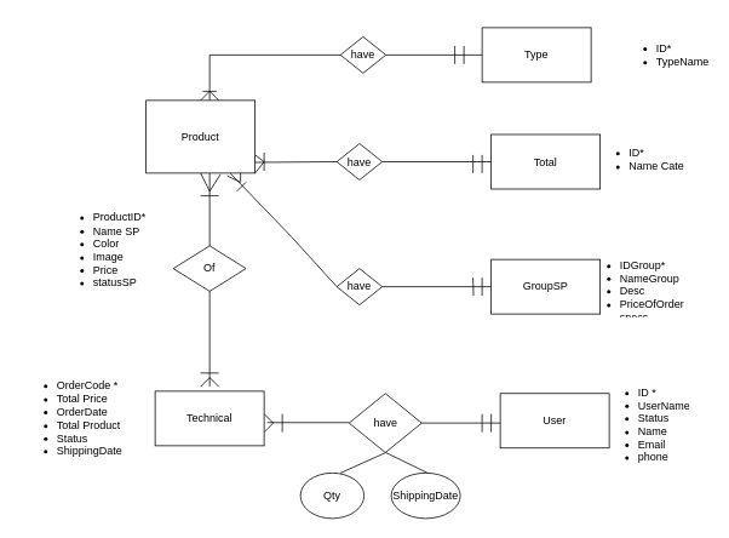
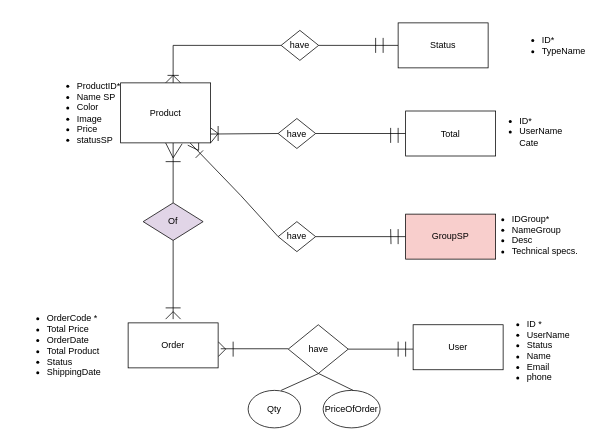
  <mxCell id="0" />
  <mxCell id="1" parent="0" />
  <mxCell id="2" value="&lt;ul&gt;&lt;li&gt;ID *&lt;/li&gt;&lt;li&gt;UserName&lt;/li&gt;&lt;li&gt;Status&lt;/li&gt;&lt;li&gt;Name&lt;/li&gt;&lt;li&gt;Email&lt;/li&gt;&lt;li&gt;phone&lt;/li&gt;&lt;/ul&gt;" style="text;strokeColor=none;fillColor=none;html=1;whiteSpace=wrap;verticalAlign=middle;overflow=hidden;" vertex="1" parent="1"><mxGeometry x="660" y="410" width="120" height="110" as="geometry" /></mxCell>
  <mxCell id="3" value="&lt;ul&gt;&lt;li&gt;OrderCode *&lt;/li&gt;&lt;li&gt;Total Price&lt;/li&gt;&lt;li&gt;OrderDate&lt;/li&gt;&lt;li&gt;Total Product&lt;/li&gt;&lt;li&gt;Status&lt;/li&gt;&lt;li&gt;ShippingDate&lt;/li&gt;&lt;/ul&gt;" style="text;strokeColor=none;fillColor=none;html=1;whiteSpace=wrap;verticalAlign=middle;overflow=hidden;" vertex="1" parent="1"><mxGeometry x="20" y="395" width="120" height="130" as="geometry" /></mxCell>
- <mxCell id="4" value="&lt;ul&gt;&lt;li&gt;ProductID*&lt;/li&gt;&lt;li&gt;Name SP&lt;/li&gt;&lt;li&gt;Color&lt;/li&gt;&lt;li&gt;Image&lt;/li&gt;&lt;li&gt;Price&lt;/li&gt;&lt;li&gt;statusSP&lt;/li&gt;&lt;/ul&gt;" style="text;strokeColor=none;fillColor=none;html=1;whiteSpace=wrap;verticalAlign=middle;overflow=hidden;" vertex="1" parent="1"><mxGeometry x="60" y="210" width="100" height="130" as="geometry" /></mxCell>
- <mxCell id="5" value="&lt;ul&gt;&lt;li&gt;ID*&lt;/li&gt;&lt;li&gt;Name Cate&lt;/li&gt;&lt;/ul&gt;" style="text;strokeColor=none;fillColor=none;html=1;whiteSpace=wrap;verticalAlign=middle;overflow=hidden;" vertex="1" parent="1"><mxGeometry x="650" y="135" width="120" height="80" as="geometry" /></mxCell>
- <mxCell id="6" value="&lt;ul&gt;&lt;li&gt;IDGroup*&lt;/li&gt;&lt;li&gt;NameGroup&lt;/li&gt;&lt;li&gt;Desc&lt;/li&gt;&lt;li&gt;PriceOfOrder specs.&lt;br&gt;&lt;/li&gt;&lt;/ul&gt;" style="text;strokeColor=none;fillColor=none;html=1;whiteSpace=wrap;verticalAlign=middle;overflow=hidden;" vertex="1" parent="1"><mxGeometry x="640" y="270" width="140" height="80" as="geometry" /></mxCell>
+ <mxCell id="4" value="&lt;ul&gt;&lt;li&gt;ProductID*&lt;/li&gt;&lt;li&gt;Name SP&lt;/li&gt;&lt;li&gt;Color&lt;/li&gt;&lt;li&gt;Image&lt;/li&gt;&lt;li&gt;Price&lt;/li&gt;&lt;li&gt;statusSP&lt;/li&gt;&lt;/ul&gt;" style="text;strokeColor=none;fillColor=none;html=1;whiteSpace=wrap;verticalAlign=middle;overflow=hidden;" vertex="1" parent="1"><mxGeometry x="60" y="85" width="100" height="130" as="geometry" /></mxCell>
+ <mxCell id="5" value="&lt;ul&gt;&lt;li&gt;ID*&lt;/li&gt;&lt;li&gt;UserName Cate&lt;/li&gt;&lt;/ul&gt;" style="text;strokeColor=none;fillColor=none;html=1;whiteSpace=wrap;verticalAlign=middle;overflow=hidden;" vertex="1" parent="1"><mxGeometry x="650" y="135" width="120" height="80" as="geometry" /></mxCell>
+ <mxCell id="6" value="&lt;ul&gt;&lt;li&gt;IDGroup*&lt;/li&gt;&lt;li&gt;NameGroup&lt;/li&gt;&lt;li&gt;Desc&lt;/li&gt;&lt;li&gt;Technical specs.&lt;br&gt;&lt;/li&gt;&lt;/ul&gt;" style="text;strokeColor=none;fillColor=none;html=1;whiteSpace=wrap;verticalAlign=middle;overflow=hidden;" vertex="1" parent="1"><mxGeometry x="640" y="270" width="140" height="80" as="geometry" /></mxCell>
  <mxCell id="7" value="&lt;ul&gt;&lt;li&gt;ID*&lt;/li&gt;&lt;li&gt;TypeName&lt;/li&gt;&lt;/ul&gt;" style="text;strokeColor=none;fillColor=none;html=1;whiteSpace=wrap;verticalAlign=middle;overflow=hidden;" vertex="1" parent="1"><mxGeometry x="680" y="20" width="100" height="80" as="geometry" /></mxCell>
  <mxCell id="8" value="have" style="rhombus;whiteSpace=wrap;html=1;" vertex="1" parent="1"><mxGeometry x="383.5" y="432.5" width="80" height="65" as="geometry" /></mxCell>
- <mxCell id="9" value="Of" style="rhombus;whiteSpace=wrap;html=1;" vertex="1" parent="1"><mxGeometry x="190" y="270" width="80" height="50" as="geometry" /></mxCell>
+ <mxCell id="9" value="Of" style="rhombus;whiteSpace=wrap;html=1;fillColor=#e1d5e7;" vertex="1" parent="1"><mxGeometry x="190" y="270" width="80" height="50" as="geometry" /></mxCell>
  <mxCell id="10" value="" style="endArrow=none;html=1;rounded=0;exitX=0.5;exitY=0;exitDx=0;exitDy=0;" edge="1" parent="1" source="9"><mxGeometry width="50" height="50" relative="1" as="geometry"><mxPoint x="180" y="240" as="sourcePoint" /><mxPoint x="230" y="190" as="targetPoint" /></mxGeometry></mxCell>
  <mxCell id="11" value="" style="endArrow=none;html=1;rounded=0;exitX=0.5;exitY=0;exitDx=0;exitDy=0;" edge="1" parent="1"><mxGeometry width="50" height="50" relative="1" as="geometry"><mxPoint x="230" y="425" as="sourcePoint" /><mxPoint x="230" y="320" as="targetPoint" /></mxGeometry></mxCell>
  <mxCell id="12" value="" style="endArrow=none;html=1;rounded=0;" edge="1" parent="1"><mxGeometry width="50" height="50" relative="1" as="geometry"><mxPoint x="293.5" y="464.5" as="sourcePoint" /><mxPoint x="383.5" y="464.5" as="targetPoint" /></mxGeometry></mxCell>
  <mxCell id="13" value="" style="endArrow=none;html=1;rounded=0;entryX=0;entryY=0.5;entryDx=0;entryDy=0;exitX=1;exitY=0.5;exitDx=0;exitDy=0;" edge="1" parent="1" source="8"><mxGeometry width="50" height="50" relative="1" as="geometry"><mxPoint x="463.5" y="460" as="sourcePoint" /><mxPoint x="550" y="465" as="targetPoint" /></mxGeometry></mxCell>
  <mxCell id="14" value="" style="endArrow=none;html=1;rounded=0;exitX=0.5;exitY=0;exitDx=0;exitDy=0;" edge="1" parent="1"><mxGeometry width="50" height="50" relative="1" as="geometry"><mxPoint x="230" y="110" as="sourcePoint" /><mxPoint x="374" y="60" as="targetPoint" /><Array as="points"><mxPoint x="230" y="60" /></Array></mxGeometry></mxCell>
  <mxCell id="15" value="" style="endArrow=none;html=1;rounded=0;" edge="1" parent="1"><mxGeometry width="50" height="50" relative="1" as="geometry"><mxPoint x="290" y="475" as="sourcePoint" /><mxPoint x="290" y="455" as="targetPoint" /><Array as="points"><mxPoint x="300" y="465" /></Array></mxGeometry></mxCell>
  <mxCell id="16" value="have" style="rhombus;whiteSpace=wrap;html=1;" vertex="1" parent="1"><mxGeometry x="374" y="40" width="50" height="40" as="geometry" /></mxCell>
  <mxCell id="17" value="have" style="rhombus;whiteSpace=wrap;html=1;" vertex="1" parent="1"><mxGeometry x="370" y="157.5" width="50" height="40" as="geometry" /></mxCell>
  <mxCell id="18" value="have" style="rhombus;whiteSpace=wrap;html=1;" vertex="1" parent="1"><mxGeometry x="370" y="295" width="50" height="40" as="geometry" /></mxCell>
  <mxCell id="19" value="" style="endArrow=none;html=1;rounded=0;entryX=0;entryY=0.5;entryDx=0;entryDy=0;" edge="1" parent="1"><mxGeometry width="50" height="50" relative="1" as="geometry"><mxPoint x="424" y="60" as="sourcePoint" /><mxPoint x="530" y="60" as="targetPoint" /></mxGeometry></mxCell>
  <mxCell id="20" value="" style="endArrow=none;html=1;rounded=0;exitX=1;exitY=1;exitDx=0;exitDy=0;entryX=0;entryY=0.5;entryDx=0;entryDy=0;" edge="1" parent="1" target="17"><mxGeometry width="50" height="50" relative="1" as="geometry"><mxPoint x="272.426" y="178.284" as="sourcePoint" /><mxPoint x="370" y="180" as="targetPoint" /><Array as="points" /></mxGeometry></mxCell>
  <mxCell id="21" value="" style="endArrow=none;html=1;rounded=0;exitX=0.69;exitY=1.003;exitDx=0;exitDy=0;exitPerimeter=0;entryX=0;entryY=0.5;entryDx=0;entryDy=0;" edge="1" parent="1" target="18"><mxGeometry width="50" height="50" relative="1" as="geometry"><mxPoint x="252.8" y="190.24" as="sourcePoint" /><mxPoint x="370" y="310" as="targetPoint" /><Array as="points"><mxPoint x="320" y="260" /></Array></mxGeometry></mxCell>
  <mxCell id="22" value="" style="endArrow=none;html=1;rounded=0;entryX=0;entryY=0.5;entryDx=0;entryDy=0;exitX=1;exitY=0.5;exitDx=0;exitDy=0;exitPerimeter=0;" edge="1" parent="1" source="18"><mxGeometry width="50" height="50" relative="1" as="geometry"><mxPoint x="420" y="320" as="sourcePoint" /><mxPoint x="540" y="315" as="targetPoint" /></mxGeometry></mxCell>
  <mxCell id="23" value="" style="endArrow=none;html=1;rounded=0;exitX=1;exitY=0.5;exitDx=0;exitDy=0;entryX=0;entryY=0.5;entryDx=0;entryDy=0;" edge="1" parent="1" source="17"><mxGeometry width="50" height="50" relative="1" as="geometry"><mxPoint x="490" y="230" as="sourcePoint" /><mxPoint x="540" y="177.5" as="targetPoint" /></mxGeometry></mxCell>
  <mxCell id="24" value="" style="endArrow=none;html=1;rounded=0;" edge="1" parent="1"><mxGeometry width="50" height="50" relative="1" as="geometry"><mxPoint x="280" y="190" as="sourcePoint" /><mxPoint x="280" y="170" as="targetPoint" /><Array as="points"><mxPoint x="290" y="177.5" /></Array></mxGeometry></mxCell>
  <mxCell id="25" value="" style="endArrow=none;html=1;rounded=0;" edge="1" parent="1"><mxGeometry width="50" height="50" relative="1" as="geometry"><mxPoint x="220" y="110" as="sourcePoint" /><mxPoint x="240" y="110" as="targetPoint" /><Array as="points"><mxPoint x="230" y="100" /></Array></mxGeometry></mxCell>
  <mxCell id="26" value="" style="endArrow=none;html=1;rounded=0;exitX=0.746;exitY=1.039;exitDx=0;exitDy=0;exitPerimeter=0;" edge="1" parent="1" source="46"><mxGeometry width="50" height="50" relative="1" as="geometry"><mxPoint x="250" y="200" as="sourcePoint" /><mxPoint x="264" y="190" as="targetPoint" /><Array as="points"><mxPoint x="264" y="200" /></Array></mxGeometry></mxCell>
  <mxCell id="27" value="" style="endArrow=none;html=1;rounded=0;" edge="1" parent="1"><mxGeometry width="50" height="50" relative="1" as="geometry"><mxPoint x="290" y="187.5" as="sourcePoint" /><mxPoint x="290" y="167.5" as="targetPoint" /></mxGeometry></mxCell>
  <mxCell id="28" value="" style="endArrow=none;html=1;rounded=0;exitX=0.6;exitY=1.015;exitDx=0;exitDy=0;exitPerimeter=0;" edge="1" parent="1"><mxGeometry width="50" height="50" relative="1" as="geometry"><mxPoint x="242" y="191.2" as="sourcePoint" /><mxPoint x="220" y="190" as="targetPoint" /><Array as="points"><mxPoint x="230" y="210" /></Array></mxGeometry></mxCell>
  <mxCell id="29" value="" style="endArrow=none;html=1;rounded=0;" edge="1" parent="1"><mxGeometry width="50" height="50" relative="1" as="geometry"><mxPoint x="220" y="425" as="sourcePoint" /><mxPoint x="240" y="425" as="targetPoint" /><Array as="points"><mxPoint x="230" y="415" /></Array></mxGeometry></mxCell>
  <mxCell id="30" value="" style="endArrow=none;html=1;rounded=0;" edge="1" parent="1"><mxGeometry width="50" height="50" relative="1" as="geometry"><mxPoint x="220" y="410" as="sourcePoint" /><mxPoint x="240" y="410" as="targetPoint" /></mxGeometry></mxCell>
  <mxCell id="31" value="" style="endArrow=none;html=1;rounded=0;" edge="1" parent="1"><mxGeometry width="50" height="50" relative="1" as="geometry"><mxPoint x="220" y="215" as="sourcePoint" /><mxPoint x="240" y="215" as="targetPoint" /></mxGeometry></mxCell>
  <mxCell id="32" value="" style="endArrow=none;html=1;rounded=0;" edge="1" parent="1"><mxGeometry width="50" height="50" relative="1" as="geometry"><mxPoint x="520" y="170" as="sourcePoint" /><mxPoint x="520" y="190" as="targetPoint" /></mxGeometry></mxCell>
  <mxCell id="33" value="" style="endArrow=none;html=1;rounded=0;" edge="1" parent="1"><mxGeometry width="50" height="50" relative="1" as="geometry"><mxPoint x="530" y="305" as="sourcePoint" /><mxPoint x="530" y="325" as="targetPoint" /></mxGeometry></mxCell>
  <mxCell id="34" value="" style="endArrow=none;html=1;rounded=0;" edge="1" parent="1"><mxGeometry width="50" height="50" relative="1" as="geometry"><mxPoint x="310" y="455" as="sourcePoint" /><mxPoint x="310" y="475" as="targetPoint" /></mxGeometry></mxCell>
  <mxCell id="35" value="" style="endArrow=none;html=1;rounded=0;" edge="1" parent="1"><mxGeometry width="50" height="50" relative="1" as="geometry"><mxPoint x="530" y="455" as="sourcePoint" /><mxPoint x="530" y="475" as="targetPoint" /></mxGeometry></mxCell>
  <mxCell id="36" value="" style="endArrow=none;html=1;rounded=0;" edge="1" parent="1"><mxGeometry width="50" height="50" relative="1" as="geometry"><mxPoint x="540" y="455" as="sourcePoint" /><mxPoint x="540" y="475" as="targetPoint" /></mxGeometry></mxCell>
  <mxCell id="37" value="" style="endArrow=none;html=1;rounded=0;" edge="1" parent="1"><mxGeometry width="50" height="50" relative="1" as="geometry"><mxPoint x="530" y="190" as="sourcePoint" /><mxPoint x="530" y="170" as="targetPoint" /></mxGeometry></mxCell>
  <mxCell id="38" value="" style="endArrow=none;html=1;rounded=0;" edge="1" parent="1"><mxGeometry width="50" height="50" relative="1" as="geometry"><mxPoint x="260" y="210" as="sourcePoint" /><mxPoint x="270" y="200" as="targetPoint" /></mxGeometry></mxCell>
  <mxCell id="39" value="" style="endArrow=none;html=1;rounded=0;" edge="1" parent="1"><mxGeometry width="50" height="50" relative="1" as="geometry"><mxPoint x="520.5" y="325" as="sourcePoint" /><mxPoint x="520" y="305" as="targetPoint" /></mxGeometry></mxCell>
  <mxCell id="40" value="" style="endArrow=none;html=1;rounded=0;" edge="1" parent="1"><mxGeometry width="50" height="50" relative="1" as="geometry"><mxPoint x="510" y="70" as="sourcePoint" /><mxPoint x="510" y="50" as="targetPoint" /></mxGeometry></mxCell>
  <mxCell id="41" value="" style="endArrow=none;html=1;rounded=0;" edge="1" parent="1"><mxGeometry width="50" height="50" relative="1" as="geometry"><mxPoint x="237.5" y="100" as="sourcePoint" /><mxPoint x="222.5" y="100" as="targetPoint" /></mxGeometry></mxCell>
  <mxCell id="42" value="" style="endArrow=none;html=1;rounded=0;" edge="1" parent="1"><mxGeometry width="50" height="50" relative="1" as="geometry"><mxPoint x="500" y="50" as="sourcePoint" /><mxPoint x="500" y="70" as="targetPoint" /></mxGeometry></mxCell>
  <mxCell id="43" value="" style="endArrow=none;html=1;rounded=0;" edge="1" parent="1"><mxGeometry width="50" height="50" relative="1" as="geometry"><mxPoint x="374" y="520" as="sourcePoint" /><mxPoint x="424" y="497.5" as="targetPoint" /></mxGeometry></mxCell>
  <mxCell id="44" value="" style="endArrow=none;html=1;rounded=0;" edge="1" parent="1"><mxGeometry width="50" height="50" relative="1" as="geometry"><mxPoint x="470" y="520" as="sourcePoint" /><mxPoint x="424" y="497.5" as="targetPoint" /></mxGeometry></mxCell>
- <mxCell id="45" value="Technical" style="rounded=0;whiteSpace=wrap;html=1;" vertex="1" parent="1"><mxGeometry x="170" y="430" width="120" height="60" as="geometry" /></mxCell>
+ <mxCell id="45" value="Order" style="rounded=0;whiteSpace=wrap;html=1;" vertex="1" parent="1"><mxGeometry x="170" y="430" width="120" height="60" as="geometry" /></mxCell>
  <mxCell id="46" value="Product" style="rounded=0;whiteSpace=wrap;html=1;" vertex="1" parent="1"><mxGeometry x="160" y="110" width="120" height="80" as="geometry" /></mxCell>
- <mxCell id="47" value="Type" style="rounded=0;whiteSpace=wrap;html=1;" vertex="1" parent="1"><mxGeometry x="530" y="30" width="120" height="60" as="geometry" /></mxCell>
+ <mxCell id="47" value="Status" style="rounded=0;whiteSpace=wrap;html=1;" vertex="1" parent="1"><mxGeometry x="530" y="30" width="120" height="60" as="geometry" /></mxCell>
  <mxCell id="48" value="Total" style="rounded=0;whiteSpace=wrap;html=1;" vertex="1" parent="1"><mxGeometry x="540" y="147.5" width="120" height="60" as="geometry" /></mxCell>
- <mxCell id="49" value="GroupSP" style="rounded=0;whiteSpace=wrap;html=1;" vertex="1" parent="1"><mxGeometry x="540" y="285" width="120" height="60" as="geometry" /></mxCell>
+ <mxCell id="49" value="GroupSP" style="rounded=0;whiteSpace=wrap;html=1;fillColor=#f8cecc;" vertex="1" parent="1"><mxGeometry x="540" y="285" width="120" height="60" as="geometry" /></mxCell>
  <mxCell id="50" value="User" style="rounded=0;whiteSpace=wrap;html=1;" vertex="1" parent="1"><mxGeometry x="550" y="432.5" width="120" height="60" as="geometry" /></mxCell>
  <mxCell id="51" value="Qty" style="ellipse;whiteSpace=wrap;html=1;" vertex="1" parent="1"><mxGeometry x="330" y="520" width="70" height="50" as="geometry" /></mxCell>
- <mxCell id="52" value="ShippingDate" style="ellipse;whiteSpace=wrap;html=1;" vertex="1" parent="1"><mxGeometry x="430" y="520" width="76" height="50" as="geometry" /></mxCell>
+ <mxCell id="52" value="PriceOfOrder" style="ellipse;whiteSpace=wrap;html=1;" vertex="1" parent="1"><mxGeometry x="430" y="520" width="76" height="50" as="geometry" /></mxCell>
